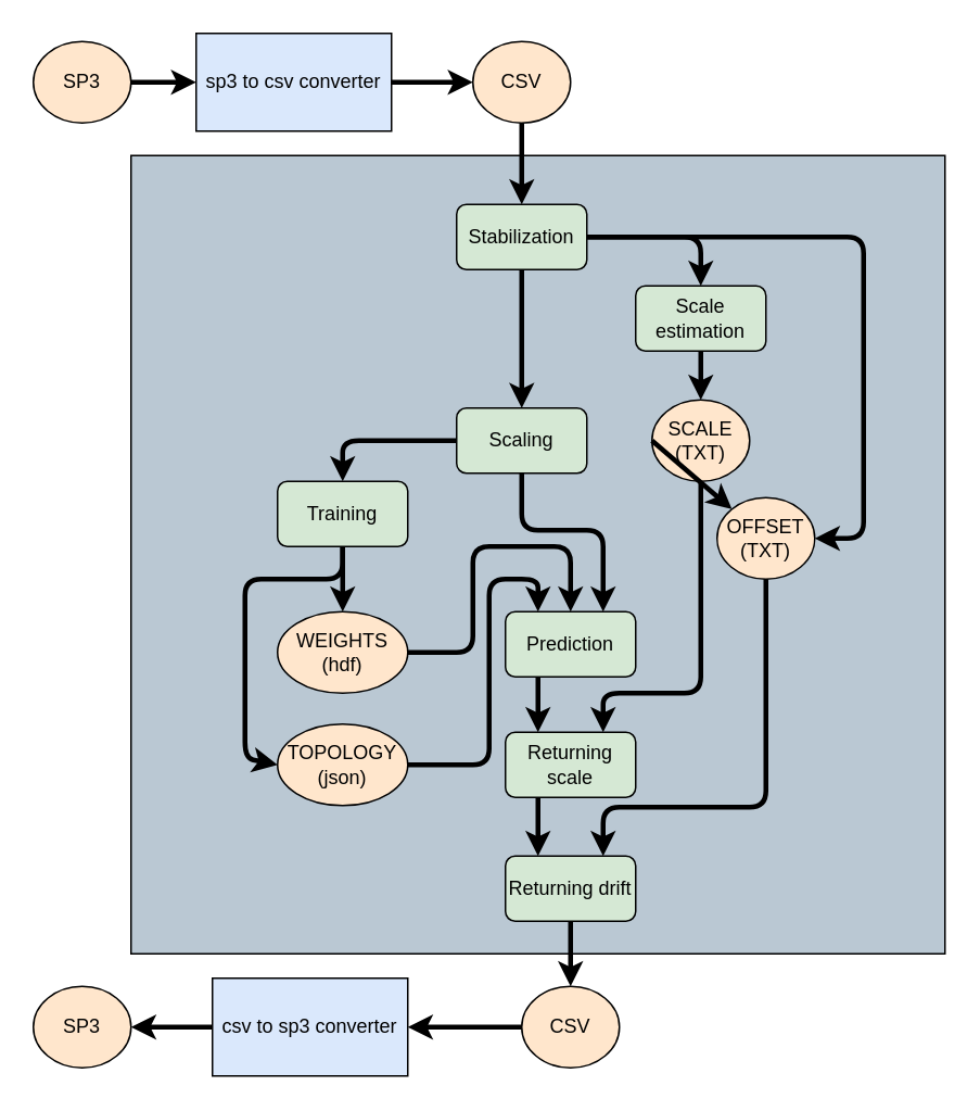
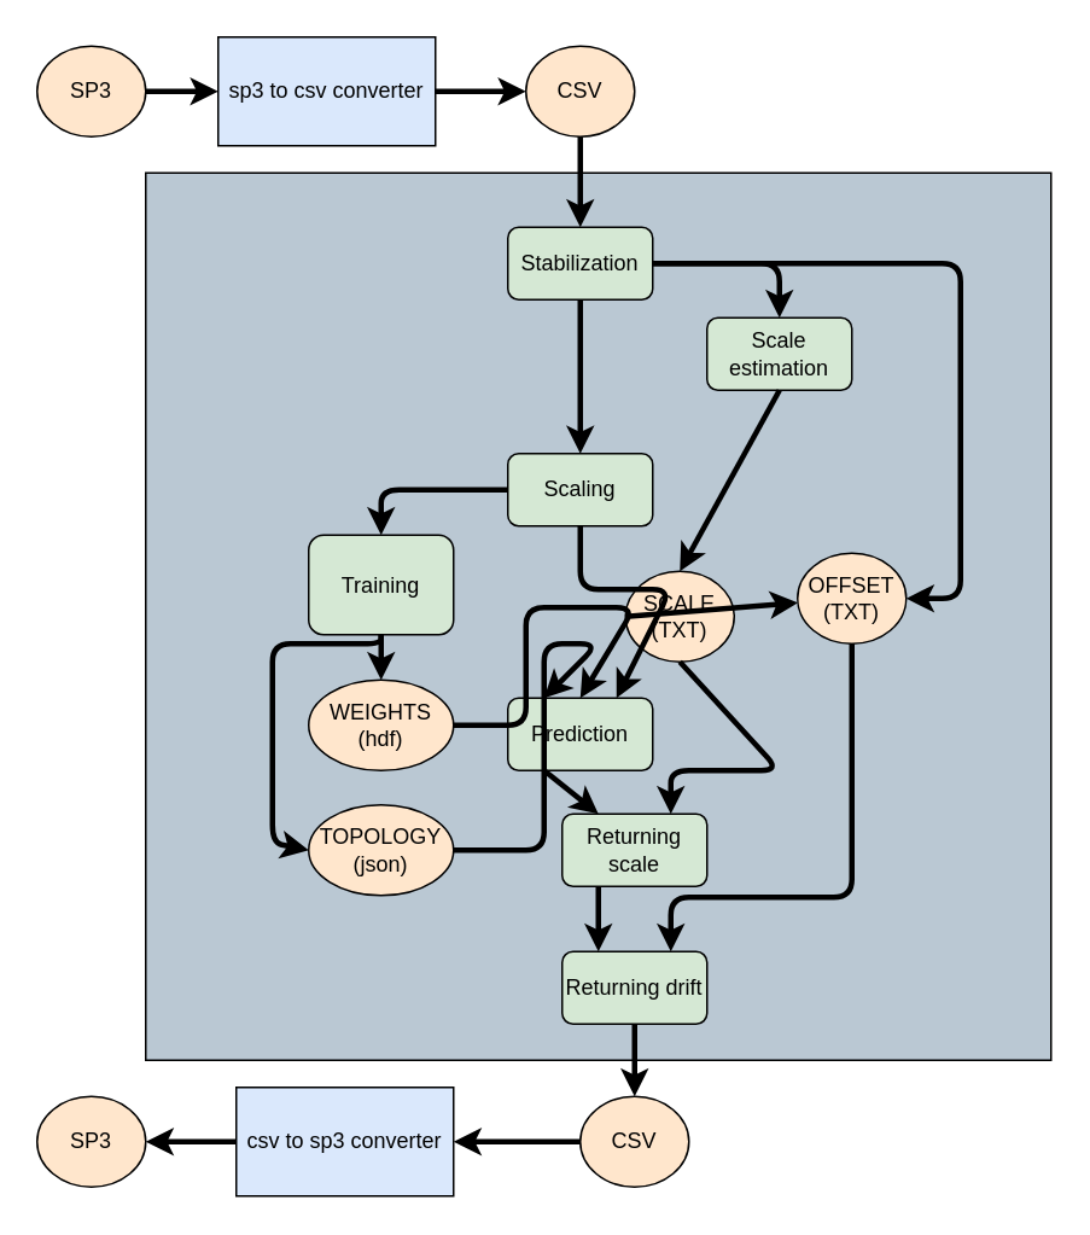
  <mxCell id="0" />
  <mxCell id="1" parent="0" />
  <mxCell id="2" value="" style="rounded=0;whiteSpace=wrap;html=1;strokeColor=#000000;fillColor=#bac8d3;" parent="1" vertex="1"><mxGeometry x="80" y="95" width="500" height="490" as="geometry" /></mxCell>
  <mxCell id="3" value="SP3" style="ellipse;whiteSpace=wrap;html=1;fillColor=#ffe6cc;strokeColor=#000000;" parent="1" vertex="1"><mxGeometry x="20" y="25" width="60" height="50" as="geometry" /></mxCell>
  <mxCell id="4" value="sp3 to csv converter" style="rounded=0;whiteSpace=wrap;html=1;strokeColor=#000000;fillColor=#dae8fc;" parent="1" vertex="1"><mxGeometry x="120" y="20" width="120" height="60" as="geometry" /></mxCell>
  <mxCell id="5" value="" style="endArrow=classic;html=1;exitX=1;exitY=0.5;exitDx=0;exitDy=0;entryX=0;entryY=0.5;entryDx=0;entryDy=0;strokeWidth=3;" parent="1" source="3" target="4" edge="1"><mxGeometry width="50" height="50" relative="1" as="geometry"><mxPoint x="110" y="155" as="sourcePoint" /><mxPoint x="160" y="105" as="targetPoint" /></mxGeometry></mxCell>
  <mxCell id="6" value="CSV" style="ellipse;whiteSpace=wrap;html=1;fillColor=#ffe6cc;strokeColor=#000000;" parent="1" vertex="1"><mxGeometry x="290" y="25" width="60" height="50" as="geometry" /></mxCell>
  <mxCell id="7" value="" style="endArrow=classic;html=1;strokeWidth=3;exitX=1;exitY=0.5;exitDx=0;exitDy=0;entryX=0;entryY=0.5;entryDx=0;entryDy=0;" parent="1" source="4" target="6" edge="1"><mxGeometry width="50" height="50" relative="1" as="geometry"><mxPoint x="280" y="145" as="sourcePoint" /><mxPoint x="330" y="95" as="targetPoint" /></mxGeometry></mxCell>
  <mxCell id="8" value="Stabilization" style="rounded=1;whiteSpace=wrap;html=1;strokeColor=#000000;fillColor=#d5e8d4;" parent="1" vertex="1"><mxGeometry x="280" y="125" width="80" height="40" as="geometry" /></mxCell>
  <mxCell id="9" value="Scaling" style="rounded=1;whiteSpace=wrap;html=1;strokeColor=#000000;fillColor=#d5e8d4;" parent="1" vertex="1"><mxGeometry x="280" y="250" width="80" height="40" as="geometry" /></mxCell>
  <mxCell id="10" value="" style="endArrow=classic;html=1;strokeWidth=3;exitX=0.5;exitY=1;exitDx=0;exitDy=0;entryX=0.5;entryY=0;entryDx=0;entryDy=0;" parent="1" source="6" target="8" edge="1"><mxGeometry width="50" height="50" relative="1" as="geometry"><mxPoint x="400" y="125" as="sourcePoint" /><mxPoint x="450" y="75" as="targetPoint" /></mxGeometry></mxCell>
  <mxCell id="11" value="" style="endArrow=classic;html=1;strokeWidth=3;exitX=0.5;exitY=1;exitDx=0;exitDy=0;entryX=0.5;entryY=0;entryDx=0;entryDy=0;" parent="1" source="8" target="9" edge="1"><mxGeometry width="50" height="50" relative="1" as="geometry"><mxPoint x="430" y="205" as="sourcePoint" /><mxPoint x="480" y="155" as="targetPoint" /></mxGeometry></mxCell>
  <mxCell id="12" value="Scale estimation" style="rounded=1;whiteSpace=wrap;html=1;strokeColor=#000000;fillColor=#d5e8d4;" parent="1" vertex="1"><mxGeometry x="390" y="175" width="80" height="40" as="geometry" /></mxCell>
  <mxCell id="13" value="" style="endArrow=classic;html=1;strokeWidth=3;exitX=1;exitY=0.5;exitDx=0;exitDy=0;entryX=0.5;entryY=0;entryDx=0;entryDy=0;" parent="1" source="8" target="12" edge="1"><mxGeometry width="50" height="50" relative="1" as="geometry"><mxPoint x="400" y="175" as="sourcePoint" /><mxPoint x="450" y="125" as="targetPoint" /><Array as="points"><mxPoint x="430" y="145" /></Array></mxGeometry></mxCell>
- <mxCell id="14" value="SCALE (TXT)" style="ellipse;whiteSpace=wrap;html=1;fillColor=#ffe6cc;strokeColor=#000000;" parent="1" vertex="1"><mxGeometry x="400" y="245" width="60" height="50" as="geometry" /></mxCell>
+ <mxCell id="14" value="SCALE (TXT)" style="ellipse;whiteSpace=wrap;html=1;fillColor=#ffe6cc;strokeColor=#000000;" parent="1" vertex="1"><mxGeometry x="345" y="315" width="60" height="50" as="geometry" /></mxCell>
  <mxCell id="15" value="" style="endArrow=classic;html=1;strokeWidth=3;exitX=0.5;exitY=1;exitDx=0;exitDy=0;entryX=0.5;entryY=0;entryDx=0;entryDy=0;" parent="1" source="12" target="14" edge="1"><mxGeometry width="50" height="50" relative="1" as="geometry"><mxPoint x="500" y="265" as="sourcePoint" /><mxPoint x="550" y="215" as="targetPoint" /></mxGeometry></mxCell>
  <mxCell id="16" value="" style="endArrow=classic;html=1;strokeWidth=3;exitX=0;exitY=0.5;exitDx=0;exitDy=0;" parent="1" source="14" target="24" edge="1"><mxGeometry width="50" height="50" relative="1" as="geometry"><mxPoint x="460" y="375" as="sourcePoint" /><mxPoint x="510" y="325" as="targetPoint" /></mxGeometry></mxCell>
- <mxCell id="17" value="Training" style="rounded=1;whiteSpace=wrap;html=1;strokeColor=#000000;fillColor=#d5e8d4;" parent="1" vertex="1"><mxGeometry x="170" y="295" width="80" height="40" as="geometry" /></mxCell>
+ <mxCell id="17" value="Training" style="rounded=1;whiteSpace=wrap;html=1;strokeColor=#000000;fillColor=#d5e8d4;" parent="1" vertex="1"><mxGeometry x="170" y="295" width="80" height="55" as="geometry" /></mxCell>
  <mxCell id="18" value="" style="endArrow=classic;html=1;strokeWidth=3;exitX=0;exitY=0.5;exitDx=0;exitDy=0;entryX=0.5;entryY=0;entryDx=0;entryDy=0;" parent="1" source="9" target="17" edge="1"><mxGeometry width="50" height="50" relative="1" as="geometry"><mxPoint x="230" y="245" as="sourcePoint" /><mxPoint x="280" y="195" as="targetPoint" /><Array as="points"><mxPoint x="210" y="270" /></Array></mxGeometry></mxCell>
  <mxCell id="19" value="WEIGHTS (hdf)" style="ellipse;whiteSpace=wrap;html=1;fillColor=#ffe6cc;strokeColor=#000000;" parent="1" vertex="1"><mxGeometry x="170" y="375" width="80" height="50" as="geometry" /></mxCell>
  <mxCell id="20" value="TOPOLOGY&lt;br&gt;(json)" style="ellipse;whiteSpace=wrap;html=1;fillColor=#ffe6cc;strokeColor=#000000;" parent="1" vertex="1"><mxGeometry x="170" y="444" width="80" height="50" as="geometry" /></mxCell>
  <mxCell id="21" value="" style="endArrow=classic;html=1;strokeWidth=3;exitX=0.5;exitY=1;exitDx=0;exitDy=0;entryX=0.5;entryY=0;entryDx=0;entryDy=0;" parent="1" source="17" target="19" edge="1"><mxGeometry width="50" height="50" relative="1" as="geometry"><mxPoint x="100" y="365" as="sourcePoint" /><mxPoint x="150" y="315" as="targetPoint" /></mxGeometry></mxCell>
  <mxCell id="22" value="" style="endArrow=classic;html=1;strokeWidth=3;exitX=0.5;exitY=1;exitDx=0;exitDy=0;entryX=0;entryY=0.5;entryDx=0;entryDy=0;" parent="1" source="17" target="20" edge="1"><mxGeometry width="50" height="50" relative="1" as="geometry"><mxPoint x="30" y="385" as="sourcePoint" /><mxPoint x="100" y="395" as="targetPoint" /><Array as="points"><mxPoint x="210" y="355" /><mxPoint x="150" y="355" /><mxPoint x="150" y="465" /></Array></mxGeometry></mxCell>
- <mxCell id="23" value="Prediction" style="rounded=1;whiteSpace=wrap;html=1;strokeColor=#000000;fillColor=#d5e8d4;" parent="1" vertex="1"><mxGeometry x="310" y="375" width="80" height="40" as="geometry" /></mxCell>
+ <mxCell id="23" value="Prediction" style="rounded=1;whiteSpace=wrap;html=1;strokeColor=#000000;fillColor=#d5e8d4;" parent="1" vertex="1"><mxGeometry x="280" y="385" width="80" height="40" as="geometry" /></mxCell>
  <mxCell id="24" value="OFFSET (TXT)" style="ellipse;whiteSpace=wrap;html=1;fillColor=#ffe6cc;strokeColor=#000000;" parent="1" vertex="1"><mxGeometry x="440" y="305" width="60" height="50" as="geometry" /></mxCell>
  <mxCell id="25" value="" style="endArrow=classic;html=1;strokeWidth=3;entryX=1;entryY=0.5;entryDx=0;entryDy=0;" parent="1" target="24" edge="1"><mxGeometry width="50" height="50" relative="1" as="geometry"><mxPoint x="360" y="145" as="sourcePoint" /><mxPoint x="490" y="325" as="targetPoint" /><Array as="points"><mxPoint x="530" y="145" /><mxPoint x="530" y="330" /></Array></mxGeometry></mxCell>
  <mxCell id="26" value="" style="endArrow=classic;html=1;strokeWidth=3;exitX=1;exitY=0.5;exitDx=0;exitDy=0;entryX=0.25;entryY=0;entryDx=0;entryDy=0;" parent="1" source="20" target="23" edge="1"><mxGeometry width="50" height="50" relative="1" as="geometry"><mxPoint x="260" y="475" as="sourcePoint" /><mxPoint x="310" y="425" as="targetPoint" /><Array as="points"><mxPoint x="300" y="469" /><mxPoint x="300" y="355" /><mxPoint x="330" y="355" /></Array></mxGeometry></mxCell>
  <mxCell id="27" value="" style="endArrow=classic;html=1;strokeWidth=3;exitX=1;exitY=0.5;exitDx=0;exitDy=0;entryX=0.5;entryY=0;entryDx=0;entryDy=0;" parent="1" source="19" target="23" edge="1"><mxGeometry width="50" height="50" relative="1" as="geometry"><mxPoint x="270" y="355" as="sourcePoint" /><mxPoint x="320" y="305" as="targetPoint" /><Array as="points"><mxPoint x="290" y="400" /><mxPoint x="290" y="335" /><mxPoint x="350" y="335" /></Array></mxGeometry></mxCell>
  <mxCell id="28" value="" style="endArrow=classic;html=1;strokeWidth=3;exitX=0.5;exitY=1;exitDx=0;exitDy=0;entryX=0.75;entryY=0;entryDx=0;entryDy=0;" parent="1" source="9" target="23" edge="1"><mxGeometry width="50" height="50" relative="1" as="geometry"><mxPoint x="420" y="445" as="sourcePoint" /><mxPoint x="470" y="395" as="targetPoint" /><Array as="points"><mxPoint x="320" y="325" /><mxPoint x="370" y="325" /></Array></mxGeometry></mxCell>
  <mxCell id="29" value="Returning scale" style="rounded=1;whiteSpace=wrap;html=1;strokeColor=#000000;fillColor=#d5e8d4;" parent="1" vertex="1"><mxGeometry x="310" y="449" width="80" height="40" as="geometry" /></mxCell>
  <mxCell id="30" value="" style="endArrow=classic;html=1;strokeWidth=3;exitX=0.25;exitY=1;exitDx=0;exitDy=0;entryX=0.25;entryY=0;entryDx=0;entryDy=0;" parent="1" source="23" target="29" edge="1"><mxGeometry width="50" height="50" relative="1" as="geometry"><mxPoint x="400" y="455" as="sourcePoint" /><mxPoint x="450" y="405" as="targetPoint" /></mxGeometry></mxCell>
  <mxCell id="31" value="" style="endArrow=classic;html=1;strokeWidth=3;exitX=0.5;exitY=1;exitDx=0;exitDy=0;entryX=0.75;entryY=0;entryDx=0;entryDy=0;" parent="1" source="14" target="29" edge="1"><mxGeometry width="50" height="50" relative="1" as="geometry"><mxPoint x="440" y="465" as="sourcePoint" /><mxPoint x="410" y="405" as="targetPoint" /><Array as="points"><mxPoint x="430" y="425" /><mxPoint x="370" y="425" /></Array></mxGeometry></mxCell>
  <mxCell id="32" value="Returning drift" style="rounded=1;whiteSpace=wrap;html=1;strokeColor=#000000;fillColor=#d5e8d4;" parent="1" vertex="1"><mxGeometry x="310" y="525" width="80" height="40" as="geometry" /></mxCell>
  <mxCell id="33" value="" style="endArrow=classic;html=1;strokeWidth=3;exitX=0.25;exitY=1;exitDx=0;exitDy=0;entryX=0.25;entryY=0;entryDx=0;entryDy=0;" parent="1" source="29" target="32" edge="1"><mxGeometry width="50" height="50" relative="1" as="geometry"><mxPoint x="430" y="535" as="sourcePoint" /><mxPoint x="480" y="485" as="targetPoint" /></mxGeometry></mxCell>
  <mxCell id="34" value="" style="endArrow=classic;html=1;strokeWidth=3;exitX=0.5;exitY=1;exitDx=0;exitDy=0;entryX=0.75;entryY=0;entryDx=0;entryDy=0;" parent="1" source="24" target="32" edge="1"><mxGeometry width="50" height="50" relative="1" as="geometry"><mxPoint x="470" y="465" as="sourcePoint" /><mxPoint x="520" y="415" as="targetPoint" /><Array as="points"><mxPoint x="470" y="495" /><mxPoint x="370" y="495" /></Array></mxGeometry></mxCell>
  <mxCell id="35" value="SP3" style="ellipse;whiteSpace=wrap;html=1;fillColor=#ffe6cc;strokeColor=#000000;" parent="1" vertex="1"><mxGeometry x="20" y="605" width="60" height="50" as="geometry" /></mxCell>
  <mxCell id="36" value="csv to sp3 converter" style="rounded=0;whiteSpace=wrap;html=1;strokeColor=#000000;fillColor=#dae8fc;" parent="1" vertex="1"><mxGeometry x="130" y="600" width="120" height="60" as="geometry" /></mxCell>
  <mxCell id="37" value="" style="endArrow=none;html=1;exitX=1;exitY=0.5;exitDx=0;exitDy=0;entryX=0;entryY=0.5;entryDx=0;entryDy=0;strokeWidth=3;startArrow=classic;startFill=1;endFill=0;" parent="1" source="35" target="36" edge="1"><mxGeometry width="50" height="50" relative="1" as="geometry"><mxPoint x="135" y="720" as="sourcePoint" /><mxPoint x="185" y="670" as="targetPoint" /></mxGeometry></mxCell>
  <mxCell id="38" value="CSV" style="ellipse;whiteSpace=wrap;html=1;fillColor=#ffe6cc;strokeColor=#000000;" parent="1" vertex="1"><mxGeometry x="320" y="605" width="60" height="50" as="geometry" /></mxCell>
  <mxCell id="39" value="" style="endArrow=none;html=1;strokeWidth=3;exitX=1;exitY=0.5;exitDx=0;exitDy=0;entryX=0;entryY=0.5;entryDx=0;entryDy=0;startArrow=classic;startFill=1;endFill=0;" parent="1" source="36" target="38" edge="1"><mxGeometry width="50" height="50" relative="1" as="geometry"><mxPoint x="305" y="710" as="sourcePoint" /><mxPoint x="355" y="660" as="targetPoint" /></mxGeometry></mxCell>
  <mxCell id="40" value="" style="endArrow=classic;html=1;strokeWidth=3;exitX=0.5;exitY=1;exitDx=0;exitDy=0;entryX=0.5;entryY=0;entryDx=0;entryDy=0;" parent="1" source="32" target="38" edge="1"><mxGeometry width="50" height="50" relative="1" as="geometry"><mxPoint x="470" y="595" as="sourcePoint" /><mxPoint x="520" y="545" as="targetPoint" /></mxGeometry></mxCell>
